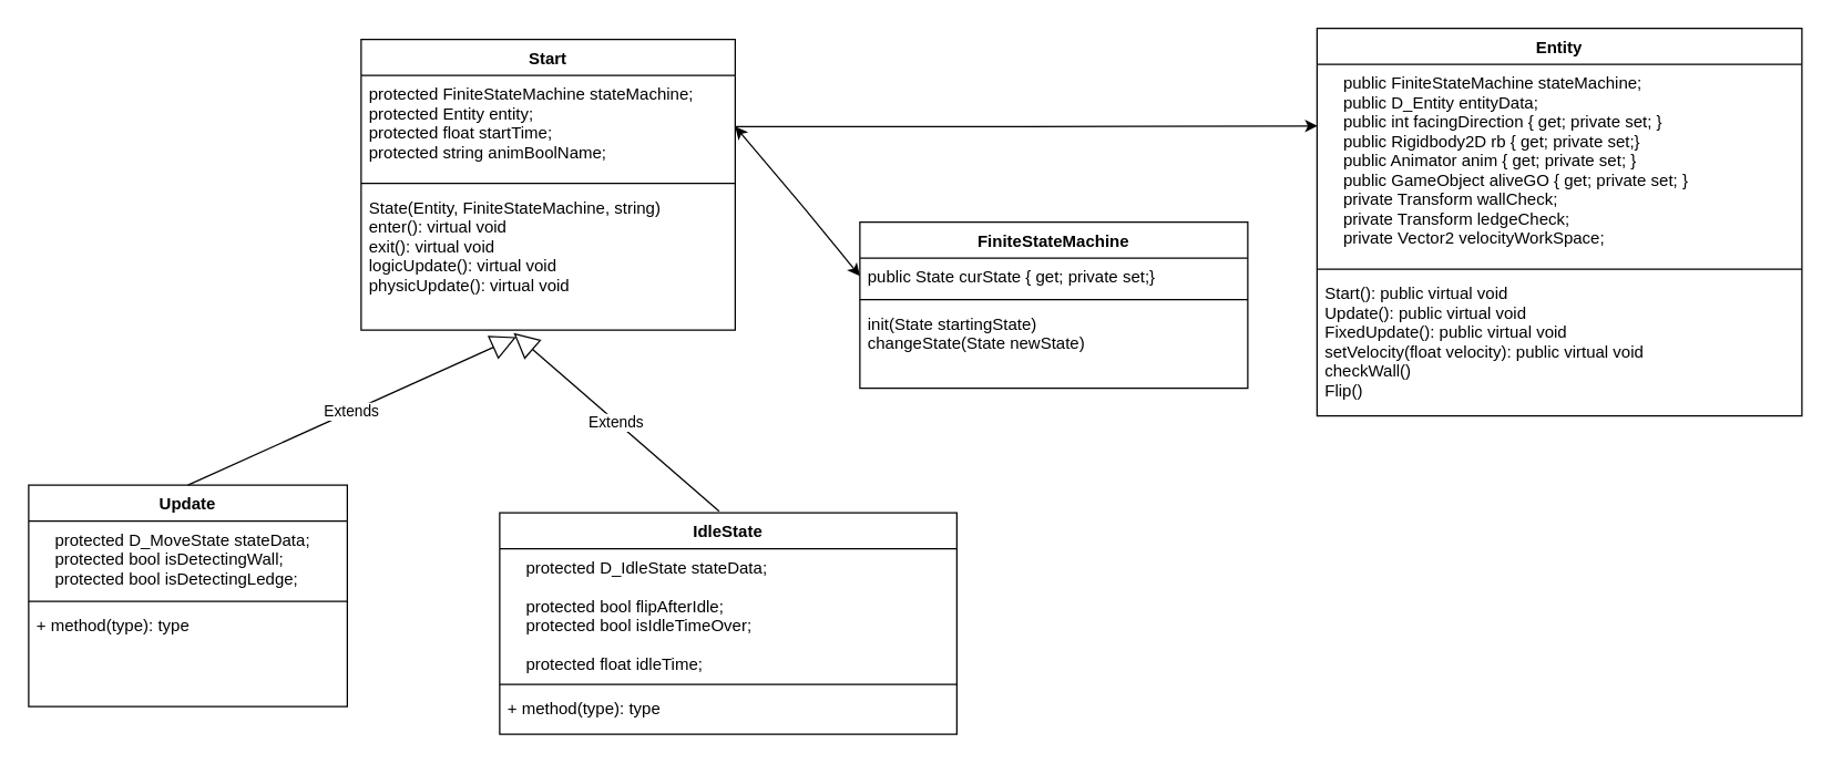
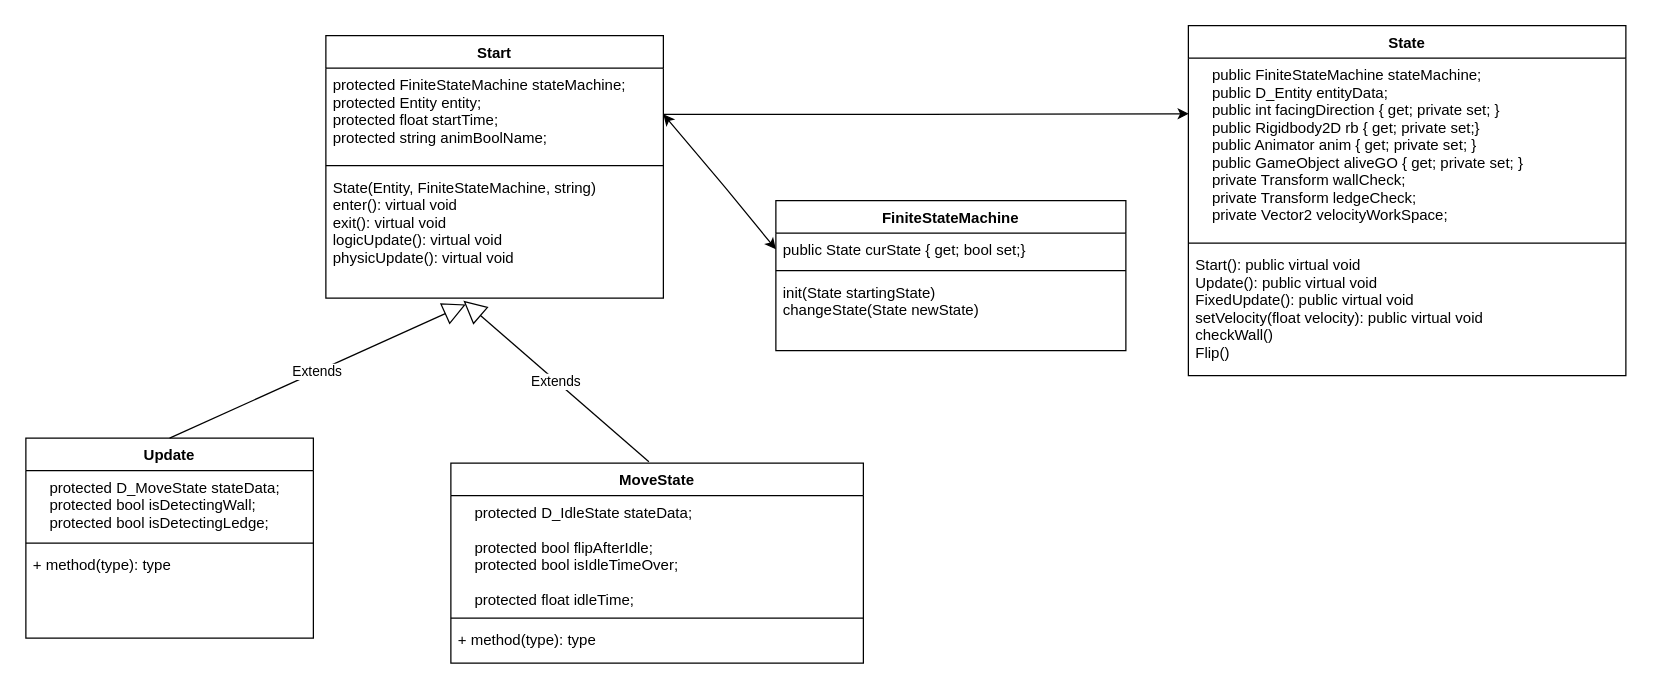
  <mxCell id="0" />
  <mxCell id="1" parent="0" />
  <mxCell id="2" value="Start" style="swimlane;fontStyle=1;align=center;verticalAlign=top;childLayout=stackLayout;horizontal=1;startSize=26;horizontalStack=0;resizeParent=1;resizeParentMax=0;resizeLast=0;collapsible=1;marginBottom=0;" vertex="1" parent="1"><mxGeometry x="260" y="28" width="270" height="210" as="geometry" /></mxCell>
  <mxCell id="3" value="protected FiniteStateMachine stateMachine;&#10;protected Entity entity;&#10;protected float startTime;&#10;protected string animBoolName;&#10;" style="text;strokeColor=none;fillColor=none;align=left;verticalAlign=top;spacingLeft=4;spacingRight=4;overflow=hidden;rotatable=0;points=[[0,0.5],[1,0.5]];portConstraint=eastwest;" vertex="1" parent="2"><mxGeometry y="26" width="270" height="74" as="geometry" /></mxCell>
  <mxCell id="4" value="" style="line;strokeWidth=1;fillColor=none;align=left;verticalAlign=middle;spacingTop=-1;spacingLeft=3;spacingRight=3;rotatable=0;labelPosition=right;points=[];portConstraint=eastwest;" vertex="1" parent="2"><mxGeometry y="100" width="270" height="8" as="geometry" /></mxCell>
  <mxCell id="5" value="State(Entity, FiniteStateMachine, string)&#10;enter(): virtual void&#10;exit(): virtual void&#10;logicUpdate(): virtual void&#10;physicUpdate(): virtual void" style="text;strokeColor=none;fillColor=none;align=left;verticalAlign=top;spacingLeft=4;spacingRight=4;overflow=hidden;rotatable=0;points=[[0,0.5],[1,0.5]];portConstraint=eastwest;" vertex="1" parent="2"><mxGeometry y="108" width="270" height="102" as="geometry" /></mxCell>
- <mxCell id="6" value="Entity" style="swimlane;fontStyle=1;align=center;verticalAlign=top;childLayout=stackLayout;horizontal=1;startSize=26;horizontalStack=0;resizeParent=1;resizeParentMax=0;resizeLast=0;collapsible=1;marginBottom=0;" vertex="1" parent="1"><mxGeometry x="950" y="20" width="350" height="280" as="geometry" /></mxCell>
+ <mxCell id="6" value="State" style="swimlane;fontStyle=1;align=center;verticalAlign=top;childLayout=stackLayout;horizontal=1;startSize=26;horizontalStack=0;resizeParent=1;resizeParentMax=0;resizeLast=0;collapsible=1;marginBottom=0;" vertex="1" parent="1"><mxGeometry x="950" y="20" width="350" height="280" as="geometry" /></mxCell>
  <mxCell id="7" value="    public FiniteStateMachine stateMachine;&#10;    public D_Entity entityData;&#10;    public int facingDirection { get; private set; }&#10;    public Rigidbody2D rb { get; private set;}&#10;    public Animator anim { get; private set; }&#10;    public GameObject aliveGO { get; private set; }&#10;    private Transform wallCheck;&#10;    private Transform ledgeCheck;&#10;    private Vector2 velocityWorkSpace;" style="text;strokeColor=none;fillColor=none;align=left;verticalAlign=top;spacingLeft=4;spacingRight=4;overflow=hidden;rotatable=0;points=[[0,0.5],[1,0.5]];portConstraint=eastwest;" vertex="1" parent="6"><mxGeometry y="26" width="350" height="144" as="geometry" /></mxCell>
  <mxCell id="8" value="" style="line;strokeWidth=1;fillColor=none;align=left;verticalAlign=middle;spacingTop=-1;spacingLeft=3;spacingRight=3;rotatable=0;labelPosition=right;points=[];portConstraint=eastwest;" vertex="1" parent="6"><mxGeometry y="170" width="350" height="8" as="geometry" /></mxCell>
  <mxCell id="9" value="Start(): public virtual void&#10;Update(): public virtual void&#10;FixedUpdate(): public virtual void&#10;setVelocity(float velocity): public virtual void&#10;checkWall()&#10;Flip()" style="text;strokeColor=none;fillColor=none;align=left;verticalAlign=top;spacingLeft=4;spacingRight=4;overflow=hidden;rotatable=0;points=[[0,0.5],[1,0.5]];portConstraint=eastwest;" vertex="1" parent="6"><mxGeometry y="178" width="350" height="102" as="geometry" /></mxCell>
  <mxCell id="10" value="FiniteStateMachine" style="swimlane;fontStyle=1;align=center;verticalAlign=top;childLayout=stackLayout;horizontal=1;startSize=26;horizontalStack=0;resizeParent=1;resizeParentMax=0;resizeLast=0;collapsible=1;marginBottom=0;" vertex="1" parent="1"><mxGeometry x="620" y="160" width="280" height="120" as="geometry" /></mxCell>
- <mxCell id="11" value="public State curState { get; private set;}" style="text;strokeColor=none;fillColor=none;align=left;verticalAlign=top;spacingLeft=4;spacingRight=4;overflow=hidden;rotatable=0;points=[[0,0.5],[1,0.5]];portConstraint=eastwest;" vertex="1" parent="10"><mxGeometry y="26" width="280" height="26" as="geometry" /></mxCell>
+ <mxCell id="11" value="public State curState { get; bool set;}" style="text;strokeColor=none;fillColor=none;align=left;verticalAlign=top;spacingLeft=4;spacingRight=4;overflow=hidden;rotatable=0;points=[[0,0.5],[1,0.5]];portConstraint=eastwest;" vertex="1" parent="10"><mxGeometry y="26" width="280" height="26" as="geometry" /></mxCell>
  <mxCell id="12" value="" style="line;strokeWidth=1;fillColor=none;align=left;verticalAlign=middle;spacingTop=-1;spacingLeft=3;spacingRight=3;rotatable=0;labelPosition=right;points=[];portConstraint=eastwest;" vertex="1" parent="10"><mxGeometry y="52" width="280" height="8" as="geometry" /></mxCell>
  <mxCell id="13" value="init(State startingState)&#10;changeState(State newState)" style="text;strokeColor=none;fillColor=none;align=left;verticalAlign=top;spacingLeft=4;spacingRight=4;overflow=hidden;rotatable=0;points=[[0,0.5],[1,0.5]];portConstraint=eastwest;" vertex="1" parent="10"><mxGeometry y="60" width="280" height="60" as="geometry" /></mxCell>
  <mxCell id="14" value="Update" style="swimlane;fontStyle=1;align=center;verticalAlign=top;childLayout=stackLayout;horizontal=1;startSize=26;horizontalStack=0;resizeParent=1;resizeParentMax=0;resizeLast=0;collapsible=1;marginBottom=0;" vertex="1" parent="1"><mxGeometry x="20" y="350" width="230" height="160" as="geometry" /></mxCell>
  <mxCell id="15" value="    protected D_MoveState stateData;&#10;    protected bool isDetectingWall;&#10;    protected bool isDetectingLedge;" style="text;strokeColor=none;fillColor=none;align=left;verticalAlign=top;spacingLeft=4;spacingRight=4;overflow=hidden;rotatable=0;points=[[0,0.5],[1,0.5]];portConstraint=eastwest;" vertex="1" parent="14"><mxGeometry y="26" width="230" height="54" as="geometry" /></mxCell>
  <mxCell id="16" value="" style="line;strokeWidth=1;fillColor=none;align=left;verticalAlign=middle;spacingTop=-1;spacingLeft=3;spacingRight=3;rotatable=0;labelPosition=right;points=[];portConstraint=eastwest;" vertex="1" parent="14"><mxGeometry y="80" width="230" height="8" as="geometry" /></mxCell>
  <mxCell id="17" value="+ method(type): type" style="text;strokeColor=none;fillColor=none;align=left;verticalAlign=top;spacingLeft=4;spacingRight=4;overflow=hidden;rotatable=0;points=[[0,0.5],[1,0.5]];portConstraint=eastwest;" vertex="1" parent="14"><mxGeometry y="88" width="230" height="72" as="geometry" /></mxCell>
  <mxCell id="18" value="Extends" style="endArrow=block;endSize=16;endFill=0;html=1;exitX=0.5;exitY=0;exitDx=0;exitDy=0;entryX=0.415;entryY=1.049;entryDx=0;entryDy=0;entryPerimeter=0;" edge="1" parent="1" source="14" target="5"><mxGeometry width="160" relative="1" as="geometry"><mxPoint x="280" y="260" as="sourcePoint" /><mxPoint x="440" y="260" as="targetPoint" /></mxGeometry></mxCell>
- <mxCell id="19" value="IdleState" style="swimlane;fontStyle=1;align=center;verticalAlign=top;childLayout=stackLayout;horizontal=1;startSize=26;horizontalStack=0;resizeParent=1;resizeParentMax=0;resizeLast=0;collapsible=1;marginBottom=0;" vertex="1" parent="1"><mxGeometry x="360" y="370" width="330" height="160" as="geometry" /></mxCell>
+ <mxCell id="19" value="MoveState" style="swimlane;fontStyle=1;align=center;verticalAlign=top;childLayout=stackLayout;horizontal=1;startSize=26;horizontalStack=0;resizeParent=1;resizeParentMax=0;resizeLast=0;collapsible=1;marginBottom=0;" vertex="1" parent="1"><mxGeometry x="360" y="370" width="330" height="160" as="geometry" /></mxCell>
  <mxCell id="20" value="    protected D_IdleState stateData;&#10;&#10;    protected bool flipAfterIdle;&#10;    protected bool isIdleTimeOver;&#10;&#10;    protected float idleTime;" style="text;strokeColor=none;fillColor=none;align=left;verticalAlign=top;spacingLeft=4;spacingRight=4;overflow=hidden;rotatable=0;points=[[0,0.5],[1,0.5]];portConstraint=eastwest;" vertex="1" parent="19"><mxGeometry y="26" width="330" height="94" as="geometry" /></mxCell>
  <mxCell id="21" value="" style="line;strokeWidth=1;fillColor=none;align=left;verticalAlign=middle;spacingTop=-1;spacingLeft=3;spacingRight=3;rotatable=0;labelPosition=right;points=[];portConstraint=eastwest;" vertex="1" parent="19"><mxGeometry y="120" width="330" height="8" as="geometry" /></mxCell>
  <mxCell id="22" value="+ method(type): type" style="text;strokeColor=none;fillColor=none;align=left;verticalAlign=top;spacingLeft=4;spacingRight=4;overflow=hidden;rotatable=0;points=[[0,0.5],[1,0.5]];portConstraint=eastwest;" vertex="1" parent="19"><mxGeometry y="128" width="330" height="32" as="geometry" /></mxCell>
  <mxCell id="23" value="Extends" style="endArrow=block;endSize=16;endFill=0;html=1;exitX=0.48;exitY=-0.007;exitDx=0;exitDy=0;exitPerimeter=0;" edge="1" parent="1" source="19"><mxGeometry width="160" relative="1" as="geometry"><mxPoint x="460" y="260" as="sourcePoint" /><mxPoint x="370" y="240" as="targetPoint" /></mxGeometry></mxCell>
  <mxCell id="24" style="edgeStyle=orthogonalEdgeStyle;rounded=0;orthogonalLoop=1;jettySize=auto;html=1;exitX=1;exitY=0.5;exitDx=0;exitDy=0;entryX=0.001;entryY=0.309;entryDx=0;entryDy=0;entryPerimeter=0;" edge="1" parent="1" source="3" target="7"><mxGeometry relative="1" as="geometry" /></mxCell>
  <mxCell id="25" value="" style="endArrow=classic;startArrow=classic;html=1;exitX=1;exitY=0.5;exitDx=0;exitDy=0;entryX=0;entryY=0.5;entryDx=0;entryDy=0;" edge="1" parent="1" source="3" target="11"><mxGeometry width="50" height="50" relative="1" as="geometry"><mxPoint x="560" y="180" as="sourcePoint" /><mxPoint x="610" y="130" as="targetPoint" /><Array as="points"><mxPoint x="580" y="150" /></Array></mxGeometry></mxCell>
